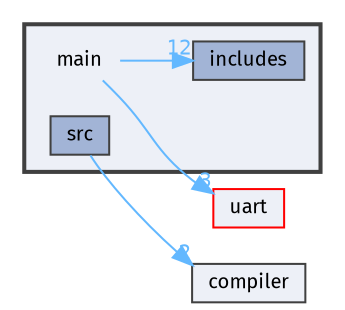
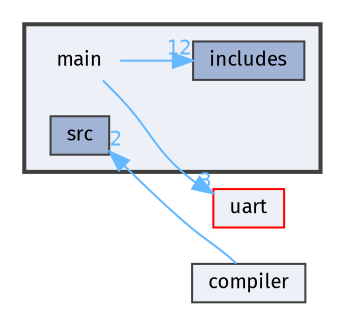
  digraph {
    compound=true
    fontname="Fira Sans"
    rankdir=LR
    node [fontname="Fira Sans" fontsize=10 shape=box color=grey25 fillcolor="#a2b4d6" style=filled]
    edge [color=steelblue1 fontcolor=steelblue1 fontname="Fira Sans" fontsize=10 labeldistance=1.5 labelfontname=Helvetica labelfontsize=10]
    n1 [height=0.2 label=main shape=plaintext width=0.4 color="" fillcolor="" style=""]
    n2 [height=0.2 label=includes width=0.4]
    n3 [height=0.2 label=src width=0.4]
    n4 [color=red fillcolor="#edf0f7" height=0.2 label=uart width=0.4]
    n5 [fillcolor="#edf0f7" height=0.2 label=compiler width=0.4]
    subgraph cluster_1 {
      bgcolor="#edf0f7"
      fontsize=10
      pencolor=grey25
      style="filled,bold"
      n1
      n2
      n3
    }
    n1 -> n2 [headlabel=12]
    n1 -> n4 [headlabel=3]
-   n3 -> n5 [headlabel=2]
+   n5 -> n3 [headlabel=2]
  }
